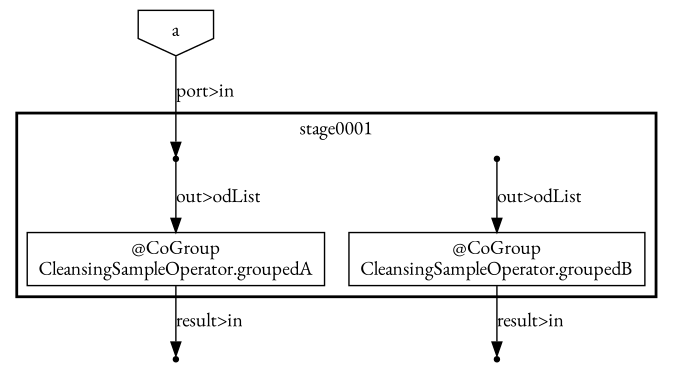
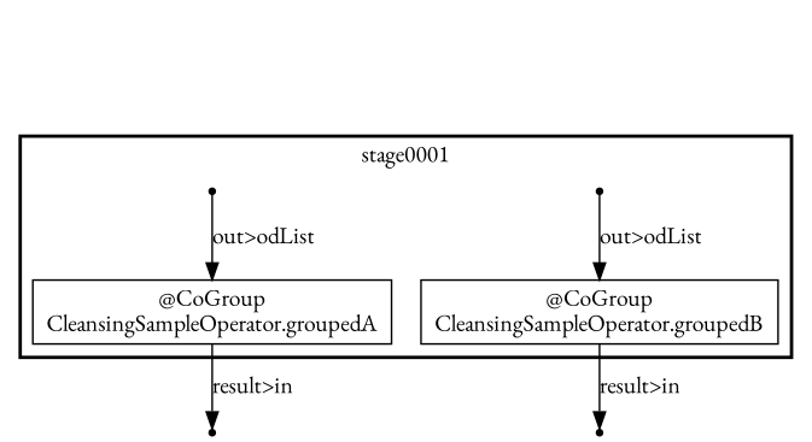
  digraph {
    fontname="EB Garamond"
    node [fontname="EB Garamond" shape=point]
    edge [fontname="EB Garamond"]
    "62a0c085-70e1-4021-ae5b-fede4aa94581"
    "44e00edc-3b52-4635-82a7-e80d53afc19d"
    n3 [label="@CoGroup\nCleansingSampleOperator.groupedA" shape=box]
    n4 [label="@CoGroup\nCleansingSampleOperator.groupedB" shape=box]
    "019b7426-6d0f-462f-a01e-9937534a1b18"
    "70934444-e3b2-4144-ada0-65cd3b2f7832"
-   n7 [label=a shape=invhouse]
    subgraph cluster_1 {
      label=stage0001
      style=bold
      "62a0c085-70e1-4021-ae5b-fede4aa94581"
      "44e00edc-3b52-4635-82a7-e80d53afc19d"
      n3
      n4
    }
    "62a0c085-70e1-4021-ae5b-fede4aa94581" -> n3 [label="out>odList"]
    "44e00edc-3b52-4635-82a7-e80d53afc19d" -> n4 [label="out>odList"]
    n3 -> "019b7426-6d0f-462f-a01e-9937534a1b18" [label="result>in"]
    n4 -> "70934444-e3b2-4144-ada0-65cd3b2f7832" [label="result>in"]
-   n7 -> "62a0c085-70e1-4021-ae5b-fede4aa94581" [label="port>in"]
  }
